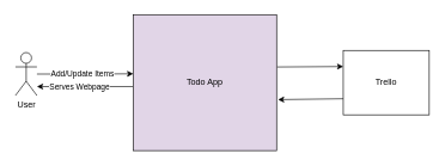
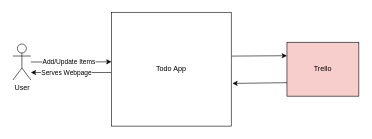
  <mxCell id="0" />
  <mxCell id="1" parent="0" />
  <mxCell id="2" style="edgeStyle=orthogonalEdgeStyle;rounded=0;orthogonalLoop=1;jettySize=auto;html=1;exitX=0;exitY=0.25;exitDx=0;exitDy=0;" edge="1" parent="1" target="5"><mxGeometry relative="1" as="geometry"><mxPoint x="184.6" y="120.5" as="sourcePoint" /><Array as="points"><mxPoint x="80.6" y="121" /><mxPoint x="80.6" y="121" /></Array></mxGeometry></mxCell>
  <mxCell id="3" value="Serves Webpage" style="edgeLabel;html=1;align=center;verticalAlign=middle;resizable=0;points=[];" vertex="1" connectable="0" parent="2"><mxGeometry x="0.114" y="1" relative="1" as="geometry"><mxPoint as="offset" /></mxGeometry></mxCell>
- <mxCell id="4" value="Todo App" style="rounded=0;whiteSpace=wrap;html=1;fillColor=#e1d5e7;" vertex="1" parent="1"><mxGeometry x="185" y="20" width="200" height="190" as="geometry" /></mxCell>
+ <mxCell id="4" value="Todo App" style="rounded=0;whiteSpace=wrap;html=1;" vertex="1" parent="1"><mxGeometry x="185" y="20" width="200" height="190" as="geometry" /></mxCell>
  <mxCell id="5" value="User" style="shape=umlActor;verticalLabelPosition=bottom;verticalAlign=top;html=1;outlineConnect=0;" vertex="1" parent="1"><mxGeometry x="20.6" y="73" width="30" height="60" as="geometry" /></mxCell>
  <mxCell id="6" style="edgeStyle=orthogonalEdgeStyle;rounded=0;orthogonalLoop=1;jettySize=auto;html=1;entryX=0.002;entryY=0.156;entryDx=0;entryDy=0;entryPerimeter=0;" edge="1" parent="1" source="5"><mxGeometry relative="1" as="geometry"><mxPoint x="185" y="102.64" as="targetPoint" /></mxGeometry></mxCell>
  <mxCell id="7" value="Add/Update Items" style="edgeLabel;html=1;align=center;verticalAlign=middle;resizable=0;points=[];" vertex="1" connectable="0" parent="6"><mxGeometry x="-0.064" y="1" relative="1" as="geometry"><mxPoint as="offset" /></mxGeometry></mxCell>
- <mxCell id="8" value="Trello" style="rounded=0;whiteSpace=wrap;html=1;" vertex="1" parent="1"><mxGeometry x="478" y="70" width="120" height="90" as="geometry" /></mxCell>
+ <mxCell id="8" value="Trello" style="rounded=0;whiteSpace=wrap;html=1;fillColor=#f8cecc;" vertex="1" parent="1"><mxGeometry x="478" y="70" width="120" height="90" as="geometry" /></mxCell>
  <mxCell id="9" value="" style="endArrow=classic;html=1;rounded=0;exitX=0;exitY=0.75;exitDx=0;exitDy=0;entryX=1.01;entryY=0.625;entryDx=0;entryDy=0;entryPerimeter=0;" edge="1" parent="1" source="8" target="4"><mxGeometry width="50" height="50" relative="1" as="geometry"><mxPoint x="331" y="170" as="sourcePoint" /><mxPoint x="381" y="120" as="targetPoint" /></mxGeometry></mxCell>
  <mxCell id="10" value="" style="endArrow=classic;html=1;rounded=0;entryX=0;entryY=0.25;entryDx=0;entryDy=0;exitX=1.004;exitY=0.385;exitDx=0;exitDy=0;exitPerimeter=0;" edge="1" parent="1" source="4" target="8"><mxGeometry width="50" height="50" relative="1" as="geometry"><mxPoint x="331" y="170" as="sourcePoint" /><mxPoint x="381" y="120" as="targetPoint" /></mxGeometry></mxCell>
